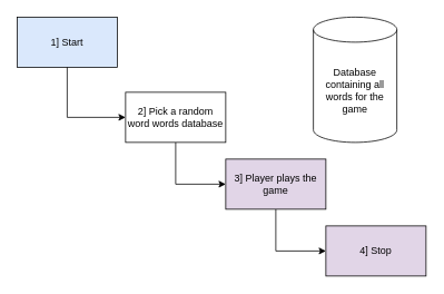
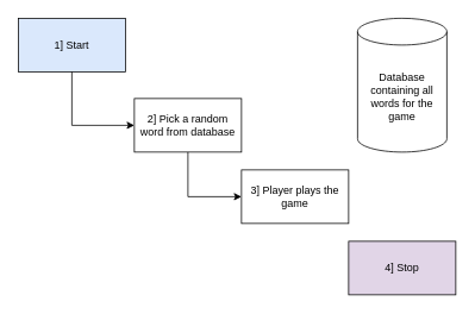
  <mxCell id="0" />
  <mxCell id="1" parent="0" />
  <mxCell id="2" value="1] Start" style="rounded=0;whiteSpace=wrap;html=1;fillColor=#dae8fc;" vertex="1" parent="1"><mxGeometry x="20" y="20" width="120" height="60" as="geometry" /></mxCell>
  <mxCell id="3" value="" style="endArrow=classic;html=1;rounded=0;entryX=0;entryY=0.5;entryDx=0;entryDy=0;" edge="1" parent="1" source="2" target="5"><mxGeometry width="50" height="50" relative="1" as="geometry"><mxPoint x="140" y="100" as="sourcePoint" /><mxPoint x="80" y="150" as="targetPoint" /><Array as="points"><mxPoint x="80" y="140" /></Array></mxGeometry></mxCell>
  <mxCell id="4" value="" style="edgeStyle=orthogonalEdgeStyle;rounded=0;orthogonalLoop=1;jettySize=auto;html=1;entryX=0;entryY=0.5;entryDx=0;entryDy=0;" edge="1" parent="1" source="5" target="7"><mxGeometry relative="1" as="geometry"><mxPoint x="200" y="310" as="targetPoint" /></mxGeometry></mxCell>
- <mxCell id="5" value="2] Pick a random word words database" style="rounded=0;whiteSpace=wrap;html=1;" vertex="1" parent="1"><mxGeometry x="150" y="110" width="120" height="60" as="geometry" /></mxCell>
- <mxCell id="6" value="" style="edgeStyle=orthogonalEdgeStyle;rounded=0;orthogonalLoop=1;jettySize=auto;html=1;entryX=0;entryY=0.5;entryDx=0;entryDy=0;" edge="1" parent="1" source="7" target="8"><mxGeometry relative="1" as="geometry"><mxPoint x="320" y="420" as="targetPoint" /></mxGeometry></mxCell>
- <mxCell id="7" value="3] Player plays the game" style="rounded=0;whiteSpace=wrap;html=1;fillColor=#e1d5e7;" vertex="1" parent="1"><mxGeometry x="270" y="190" width="120" height="60" as="geometry" /></mxCell>
+ <mxCell id="5" value="2] Pick a random word from database" style="rounded=0;whiteSpace=wrap;html=1;" vertex="1" parent="1"><mxGeometry x="150" y="110" width="120" height="60" as="geometry" /></mxCell>
+ <mxCell id="7" value="3] Player plays the game" style="rounded=0;whiteSpace=wrap;html=1;" vertex="1" parent="1"><mxGeometry x="270" y="190" width="120" height="60" as="geometry" /></mxCell>
  <mxCell id="8" value="4] Stop" style="rounded=0;whiteSpace=wrap;html=1;fillColor=#e1d5e7;" vertex="1" parent="1"><mxGeometry x="390" y="270" width="120" height="60" as="geometry" /></mxCell>
- <mxCell id="9" value="&lt;div&gt;Database containing all words for the game&lt;/div&gt;" style="shape=cylinder3;whiteSpace=wrap;html=1;boundedLbl=1;backgroundOutline=1;size=15;" vertex="1" parent="1"><mxGeometry x="375" y="20" width="100" height="150" as="geometry" /></mxCell>
+ <mxCell id="9" value="&lt;div&gt;Database containing all words for the game&lt;/div&gt;" style="shape=cylinder3;whiteSpace=wrap;html=1;boundedLbl=1;backgroundOutline=1;size=15;" vertex="1" parent="1"><mxGeometry x="400" y="20" width="100" height="150" as="geometry" /></mxCell>
